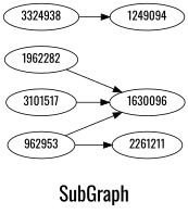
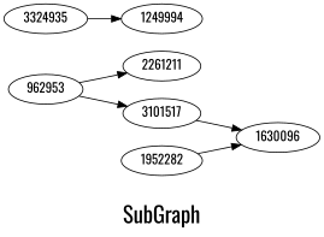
  digraph {
    fontname=Oswald
    fontsize=24
    label="\nSubGraph\n"
    rankdir=LR
    splines=false
    node [fontname=Oswald shape=ellipse]
    edge [fontname=Oswald]
    962953 [height=0.3 width=0.3]
    1630096 [height=0.3 width=0.3]
    n3 [height=0.3 label=2261211 width=0.3]
-   1249994 [height=0.3 width=0.3 label=1249094]
-   1952282 [height=0.3 width=0.3 label=1962282]
+   1249994 [height=0.3 width=0.3]
+   1952282 [height=0.3 width=0.3]
    3101517 [height=0.3 width=0.3]
-   3324935 [height=0.3 width=0.3 label=3324938]
-   962953 -> 1630096
+   3324935 [height=0.3 width=0.3]
+   962953 -> 3101517
    962953 -> n3
    1952282 -> 1630096
    3101517 -> 1630096
    3324935 -> 1249994
  }
